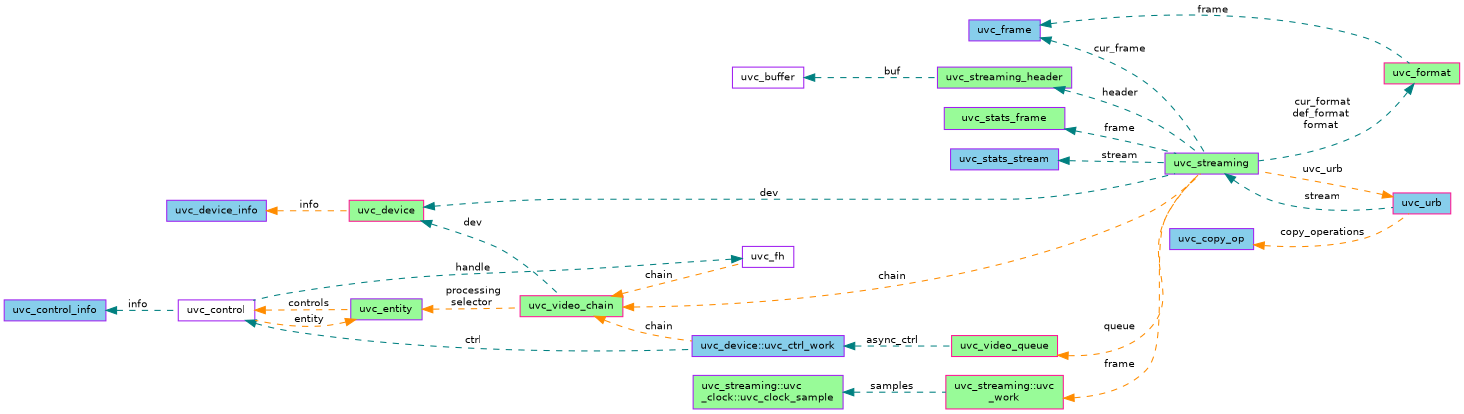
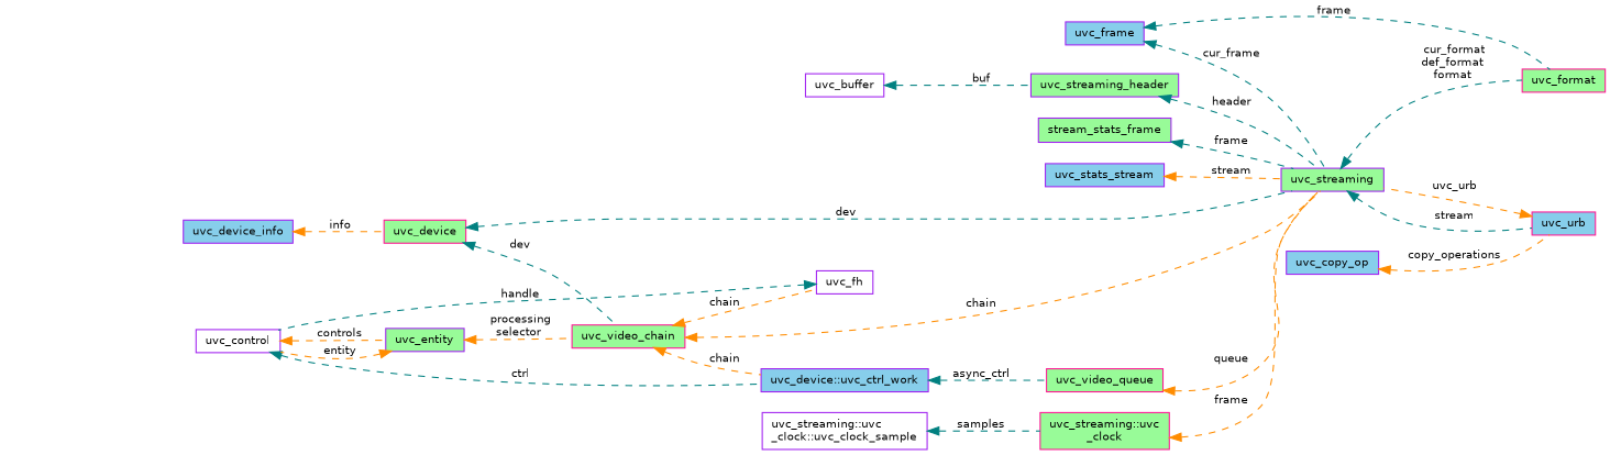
  digraph {
    rankdir=LR
    node [color=purple fillcolor=palegreen fontname=Helvetica fontsize=10 shape=record style=filled]
    edge [color=teal dir=back fontname=Helvetica fontsize=10 labelfontname=Helvetica labelfontsize=10 style=dashed]
    n1 [fillcolor=white fontcolor=black height=0.2 label=uvc_control width=0.4]
    n2 [height=0.2 label=uvc_entity width=0.4]
    n3 [fillcolor=skyblue height=0.2 label="uvc_device::uvc_ctrl_work" width=0.4]
    n4 [color=deeppink height=0.2 label=uvc_video_chain width=0.4]
    n5 [color=deeppink height=0.2 label=uvc_video_queue width=0.4]
    n6 [fillcolor=white height=0.2 label=uvc_fh width=0.4]
    n7 [height=0.2 label=uvc_streaming width=0.4]
-   n8 [fillcolor=skyblue height=0.2 label=uvc_control_info width=0.4]
    n9 [color=deeppink fillcolor=skyblue height=0.2 label=uvc_urb width=0.4]
    n10 [color=deeppink height=0.2 label=uvc_device width=0.4]
    n11 [fillcolor=skyblue height=0.2 label=uvc_device_info width=0.4]
-   n12 [color=deeppink height=0.2 label="uvc_streaming::uvc\l_work" width=0.4]
-   n13 [height=0.2 label="uvc_streaming::uvc\l_clock::uvc_clock_sample" width=0.4]
+   n12 [color=deeppink height=0.2 label="uvc_streaming::uvc\l_clock" width=0.4]
+   n13 [fillcolor=white height=0.2 label="uvc_streaming::uvc\l_clock::uvc_clock_sample" width=0.4]
    n14 [fillcolor=skyblue height=0.2 label=uvc_copy_op width=0.4]
    n15 [fillcolor=white height=0.2 label=uvc_buffer width=0.4]
    n16 [height=0.2 label=uvc_streaming_header width=0.4]
    n17 [fillcolor=skyblue height=0.2 label=uvc_frame width=0.4]
    n18 [color=deeppink height=0.2 label=uvc_format width=0.4]
-   n19 [height=0.2 label=uvc_stats_frame width=0.4]
+   n19 [height=0.2 label=stream_stats_frame width=0.4]
    n20 [fillcolor=skyblue height=0.2 label=uvc_stats_stream width=0.4]
    n1 -> n2 [color=darkorange label=" controls"]
    n1 -> n3 [label=" ctrl"]
    n2 -> n1 [color=darkorange label=" entity"]
    n2 -> n4 [color=darkorange label=" processing\nselector"]
    n3 -> n5 [label=" async_ctrl"]
    n4 -> n3 [color=darkorange label=" chain"]
    n4 -> n6 [color=darkorange label=" chain"]
    n4 -> n7 [color=darkorange label=" chain"]
    n5 -> n7 [color=darkorange label=" queue"]
    n6 -> n1 [label=" handle"]
    n7 -> n9 [label=" stream"]
-   n8 -> n1 [label=" info"]
    n9 -> n7 [color=darkorange label=" uvc_urb"]
    n10 -> n4 [label=" dev"]
    n10 -> n7 [label=" dev"]
    n11 -> n10 [color=darkorange label=" info"]
    n12 -> n7 [color=darkorange label=" frame"]
    n13 -> n12 [label=" samples"]
    n14 -> n9 [color=darkorange label=" copy_operations"]
    n15 -> n16 [label=" buf"]
    n16 -> n7 [label=" header"]
    n17 -> n7 [label=" cur_frame"]
    n17 -> n18 [label=" frame"]
-   n18 -> n7 [label=" cur_format\ndef_format\nformat"]
+   n7 -> n18 [label=" cur_format\ndef_format\nformat"]
    n19 -> n7 [label=" frame"]
-   n20 -> n7 [label=" stream"]
+   n20 -> n7 [color=darkorange label=" stream"]
  }
